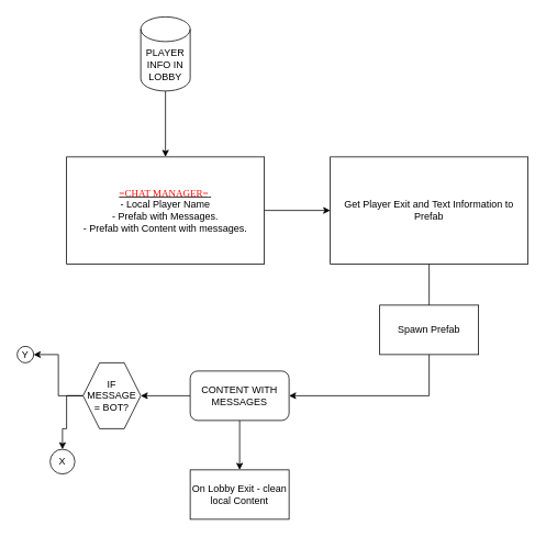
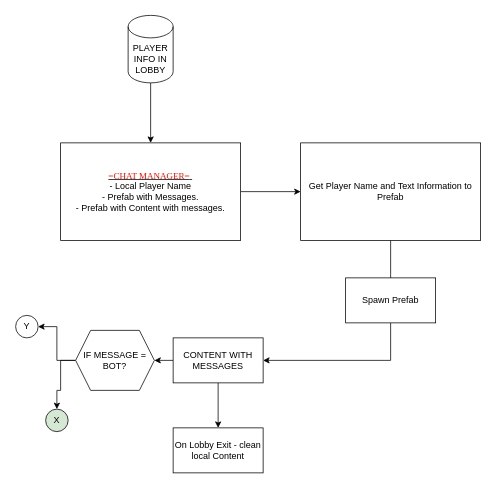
  <mxCell id="0" />
  <mxCell id="1" parent="0" />
  <mxCell id="2" value="" style="edgeStyle=orthogonalEdgeStyle;rounded=0;orthogonalLoop=1;jettySize=auto;html=1;fontFamily=Times New Roman;fontColor=#FF0B03;" edge="1" parent="1" source="3" target="5"><mxGeometry relative="1" as="geometry" /></mxCell>
  <mxCell id="3" value="&lt;u&gt;&lt;font color=&quot;#ff0b03&quot;&gt;&lt;font face=&quot;Times New Roman&quot;&gt;=CHAT MANAGER=&lt;/font&gt;&amp;nbsp;&lt;/font&gt;&lt;/u&gt;&lt;br&gt;- Local Player Name&lt;br&gt;- Prefab with Messages.&lt;br&gt;- Prefab with Content with messages." style="rounded=0;whiteSpace=wrap;html=1;" vertex="1" parent="1"><mxGeometry x="80" y="190" width="240" height="130" as="geometry" /></mxCell>
  <mxCell id="4" style="edgeStyle=orthogonalEdgeStyle;rounded=0;orthogonalLoop=1;jettySize=auto;html=1;fontFamily=Helvetica;fontColor=#000000;" edge="1" parent="1" source="5"><mxGeometry relative="1" as="geometry"><mxPoint x="520" y="410" as="targetPoint" /></mxGeometry></mxCell>
- <mxCell id="5" value="Get Player Exit and Text Information to Prefab" style="rounded=0;whiteSpace=wrap;html=1;" vertex="1" parent="1"><mxGeometry x="400" y="190" width="240" height="130" as="geometry" /></mxCell>
+ <mxCell id="5" value="Get Player Name and Text Information to Prefab" style="rounded=0;whiteSpace=wrap;html=1;" vertex="1" parent="1"><mxGeometry x="400" y="190" width="240" height="130" as="geometry" /></mxCell>
  <mxCell id="6" style="edgeStyle=orthogonalEdgeStyle;rounded=0;orthogonalLoop=1;jettySize=auto;html=1;entryX=1;entryY=0.5;entryDx=0;entryDy=0;fontFamily=Helvetica;fontColor=#000000;" edge="1" parent="1" source="7" target="10"><mxGeometry relative="1" as="geometry"><Array as="points"><mxPoint x="520" y="480" /></Array></mxGeometry></mxCell>
  <mxCell id="7" value="Spawn Prefab" style="rounded=0;whiteSpace=wrap;html=1;fontFamily=Helvetica;fontColor=#000000;" vertex="1" parent="1"><mxGeometry x="460" y="370" width="120" height="60" as="geometry" /></mxCell>
  <mxCell id="8" style="edgeStyle=orthogonalEdgeStyle;rounded=0;orthogonalLoop=1;jettySize=auto;html=1;fontFamily=Helvetica;fontColor=#000000;" edge="1" parent="1" source="10" target="11"><mxGeometry relative="1" as="geometry"><mxPoint x="250" y="630" as="targetPoint" /></mxGeometry></mxCell>
  <mxCell id="9" style="edgeStyle=orthogonalEdgeStyle;rounded=0;orthogonalLoop=1;jettySize=auto;html=1;exitX=0;exitY=0.5;exitDx=0;exitDy=0;entryX=1;entryY=0.5;entryDx=0;entryDy=0;fontFamily=Helvetica;fontColor=#000000;" edge="1" parent="1" source="10" target="14"><mxGeometry relative="1" as="geometry" /></mxCell>
- <mxCell id="10" value="CONTENT WITH MESSAGES" style="whiteSpace=wrap;html=1;fontFamily=Helvetica;fontColor=#000000;rounded=1;" vertex="1" parent="1"><mxGeometry x="230" y="450" width="120" height="60" as="geometry" /></mxCell>
+ <mxCell id="10" value="CONTENT WITH MESSAGES" style="rounded=0;whiteSpace=wrap;html=1;fontFamily=Helvetica;fontColor=#000000;" vertex="1" parent="1"><mxGeometry x="230" y="450" width="120" height="60" as="geometry" /></mxCell>
  <mxCell id="11" value="On Lobby Exit - clean local Content" style="whiteSpace=wrap;html=1;fontFamily=Helvetica;fontColor=#000000;rounded=0;" vertex="1" parent="1"><mxGeometry x="230" y="570" width="120" height="60" as="geometry" /></mxCell>
  <mxCell id="12" style="edgeStyle=orthogonalEdgeStyle;rounded=0;orthogonalLoop=1;jettySize=auto;html=1;entryX=1;entryY=0.5;entryDx=0;entryDy=0;fontFamily=Helvetica;fontColor=#000000;" edge="1" parent="1" source="14" target="15"><mxGeometry relative="1" as="geometry" /></mxCell>
  <mxCell id="13" style="edgeStyle=orthogonalEdgeStyle;rounded=0;orthogonalLoop=1;jettySize=auto;html=1;entryX=0.5;entryY=0;entryDx=0;entryDy=0;fontFamily=Helvetica;fontColor=#000000;" edge="1" parent="1" source="14" target="16"><mxGeometry relative="1" as="geometry"><Array as="points"><mxPoint x="80" y="480" /><mxPoint x="80" y="520" /></Array></mxGeometry></mxCell>
- <mxCell id="14" value="IF MESSAGE = BOT?" style="shape=hexagon;perimeter=hexagonPerimeter2;whiteSpace=wrap;html=1;fixedSize=1;fontFamily=Helvetica;fontColor=#000000;size=20;" vertex="1" parent="1"><mxGeometry x="100" y="440" width="70" height="80" as="geometry" /></mxCell>
- <mxCell id="15" value="Y" style="ellipse;whiteSpace=wrap;html=1;aspect=fixed;fontFamily=Helvetica;fontColor=#000000;" vertex="1" parent="1"><mxGeometry x="20" y="420" width="20" height="20" as="geometry" /></mxCell>
- <mxCell id="16" value="X" style="ellipse;whiteSpace=wrap;html=1;aspect=fixed;fontFamily=Helvetica;fontColor=#000000;" vertex="1" parent="1"><mxGeometry x="60" y="545" width="30" height="30" as="geometry" /></mxCell>
+ <mxCell id="14" value="IF MESSAGE = BOT?" style="shape=hexagon;perimeter=hexagonPerimeter2;whiteSpace=wrap;html=1;fixedSize=1;fontFamily=Helvetica;fontColor=#000000;size=20;" vertex="1" parent="1"><mxGeometry x="100" y="440" width="105" height="80" as="geometry" /></mxCell>
+ <mxCell id="15" value="Y" style="ellipse;whiteSpace=wrap;html=1;aspect=fixed;fontFamily=Helvetica;fontColor=#000000;" vertex="1" parent="1"><mxGeometry x="20" y="420" width="30" height="30" as="geometry" /></mxCell>
+ <mxCell id="16" value="X" style="ellipse;whiteSpace=wrap;html=1;aspect=fixed;fontFamily=Helvetica;fontColor=#000000;fillColor=#d5e8d4;" vertex="1" parent="1"><mxGeometry x="60" y="545" width="30" height="30" as="geometry" /></mxCell>
  <mxCell id="17" style="edgeStyle=orthogonalEdgeStyle;rounded=0;orthogonalLoop=1;jettySize=auto;html=1;fontFamily=Helvetica;fontColor=#000000;" edge="1" parent="1" source="18" target="3"><mxGeometry relative="1" as="geometry" /></mxCell>
  <mxCell id="18" value="PLAYER INFO IN LOBBY" style="shape=cylinder3;whiteSpace=wrap;html=1;boundedLbl=1;backgroundOutline=1;size=15;fontFamily=Helvetica;fontColor=#000000;" vertex="1" parent="1"><mxGeometry x="170" y="20" width="60" height="90" as="geometry" /></mxCell>
